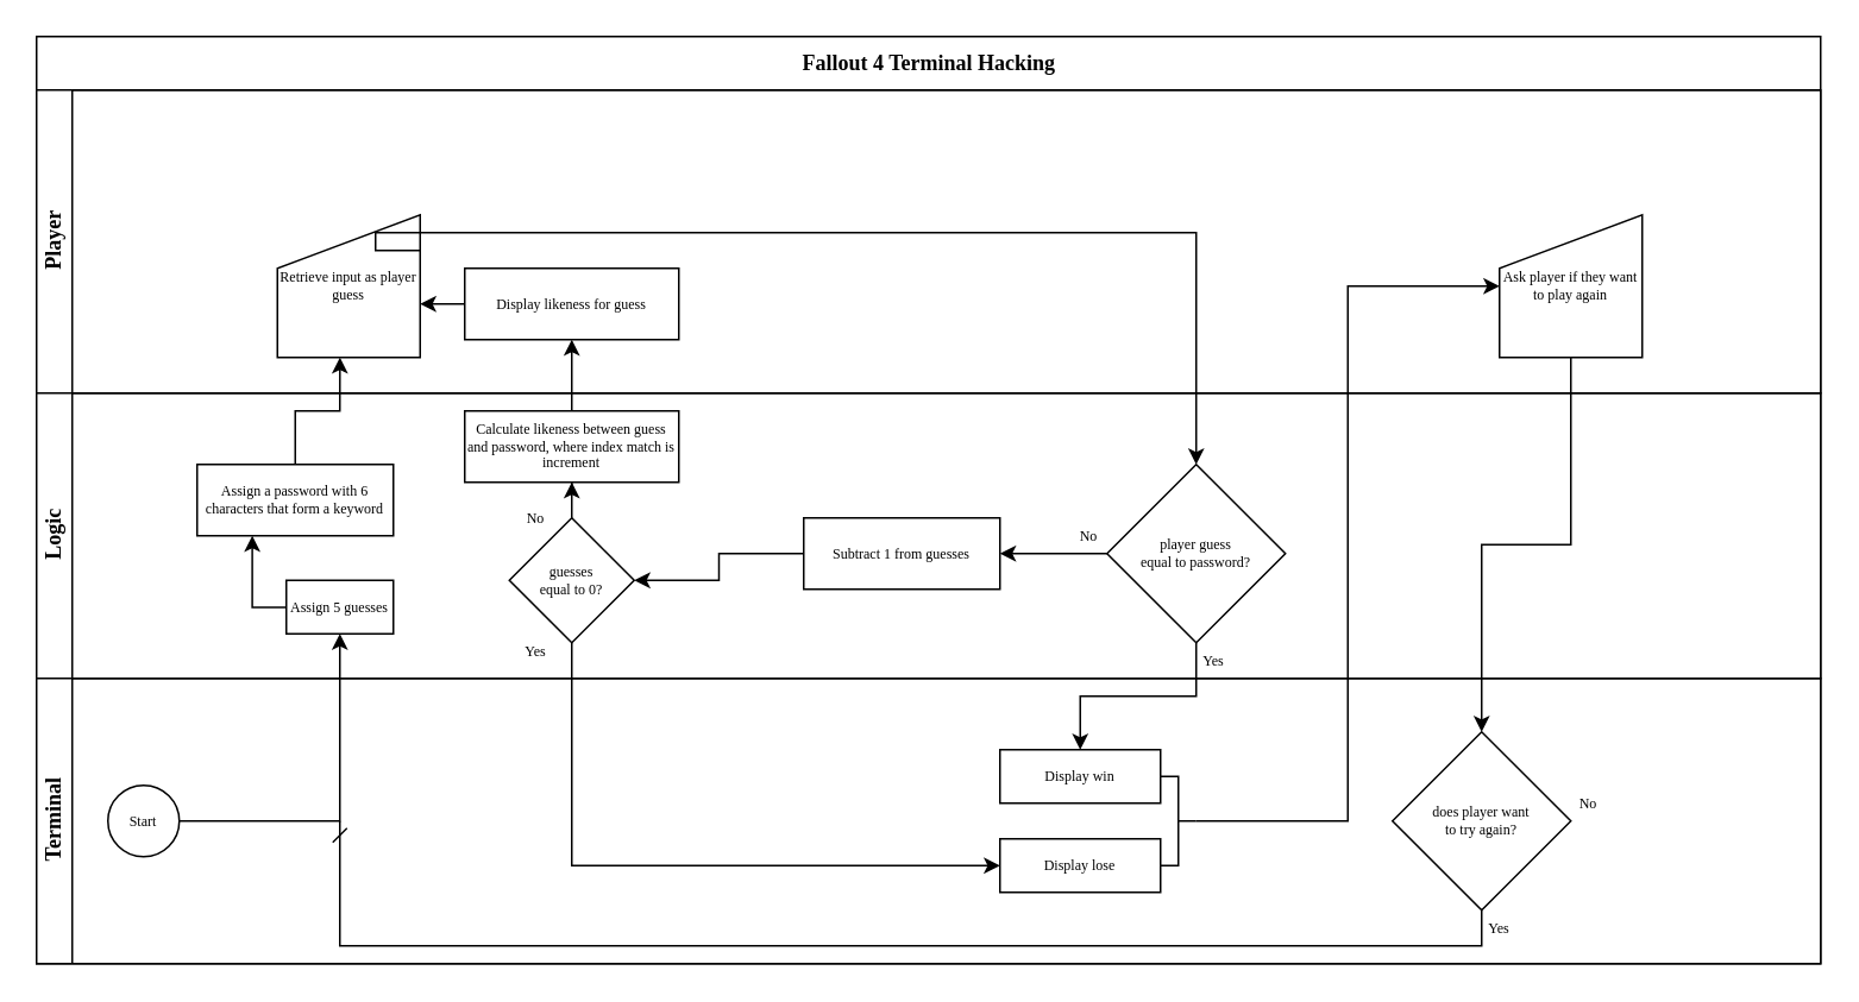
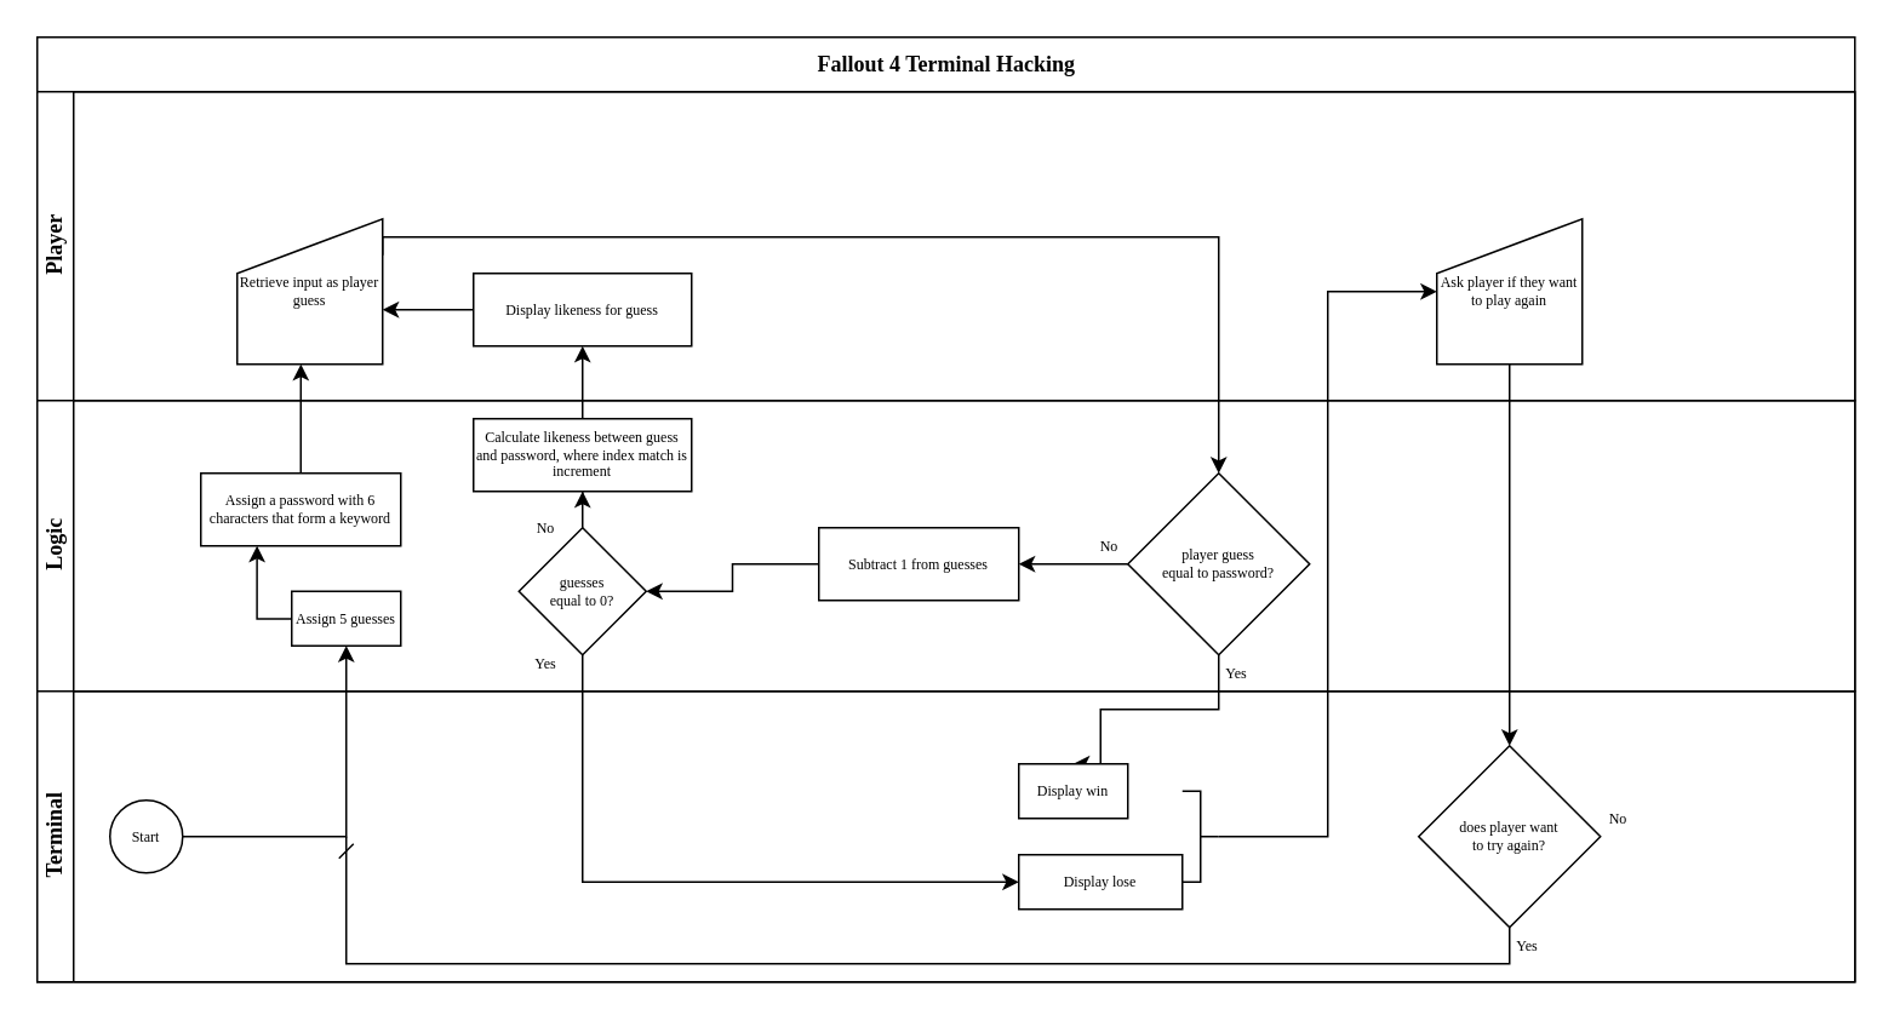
  <mxCell id="0" />
  <mxCell id="1" parent="0" />
  <mxCell id="2" value="Fallout 4 Terminal Hacking" style="swimlane;html=1;childLayout=stackLayout;horizontal=1;startSize=30;horizontalStack=0;rounded=0;shadow=0;labelBackgroundColor=none;strokeColor=#000000;strokeWidth=1;fillColor=#ffffff;fontFamily=Verdana;fontSize=12;fontColor=#000000;align=center;fontStyle=1" parent="1" vertex="1"><mxGeometry x="20" y="20" width="1000" height="520" as="geometry"><mxRectangle x="180" y="70" width="140" height="20" as="alternateBounds" /></mxGeometry></mxCell>
  <mxCell id="3" value="Player" style="swimlane;html=1;startSize=20;horizontal=0;fontFamily=Verdana;" parent="2" vertex="1"><mxGeometry y="30" width="1000" height="170" as="geometry"><mxRectangle y="20" width="680" height="60" as="alternateBounds" /></mxGeometry></mxCell>
- <mxCell id="4" value="Retrieve input as player guess" style="shape=manualInput;whiteSpace=wrap;html=1;fontFamily=Verdana;fontSize=8;" vertex="1" parent="3"><mxGeometry x="135" y="70" width="80" height="80" as="geometry" /></mxCell>
+ <mxCell id="4" value="Retrieve input as player guess" style="shape=manualInput;whiteSpace=wrap;html=1;fontFamily=Verdana;fontSize=8;" vertex="1" parent="3"><mxGeometry x="110" y="70" width="80" height="80" as="geometry" /></mxCell>
  <mxCell id="5" value="" style="edgeStyle=orthogonalEdgeStyle;rounded=0;comic=0;jumpStyle=none;orthogonalLoop=1;jettySize=auto;html=1;shadow=0;startArrow=none;startFill=0;endArrow=classic;endFill=1;strokeColor=#000000;fontFamily=Verdana;fontSize=8;" edge="1" parent="3" source="6" target="4"><mxGeometry relative="1" as="geometry"><Array as="points"><mxPoint x="200" y="120" /><mxPoint x="200" y="120" /></Array></mxGeometry></mxCell>
  <mxCell id="6" value="Display likeness for guess" style="rounded=0;whiteSpace=wrap;html=1;strokeWidth=1;fontFamily=Verdana;fontSize=8;" vertex="1" parent="3"><mxGeometry x="240" y="100" width="120" height="40" as="geometry" /></mxCell>
- <mxCell id="7" value="Ask player if they want to play again" style="shape=manualInput;whiteSpace=wrap;html=1;strokeWidth=1;fontFamily=Verdana;fontSize=8;perimeter=rectanglePerimeter;fixDash=0;autosize=0;container=0;recursiveResize=1;part=0;backgroundOutline=0;resizeHeight=0;rounded=0;shadow=0;comic=0;snapToPoint=0;" vertex="1" parent="3"><mxGeometry x="820" y="70" width="80" height="80" as="geometry" /></mxCell>
+ <mxCell id="7" value="Ask player if they want to play again" style="shape=manualInput;whiteSpace=wrap;html=1;strokeWidth=1;fontFamily=Verdana;fontSize=8;perimeter=rectanglePerimeter;fixDash=0;autosize=0;container=0;recursiveResize=1;part=0;backgroundOutline=0;resizeHeight=0;rounded=0;shadow=0;comic=0;snapToPoint=0;" vertex="1" parent="3"><mxGeometry x="770" y="70" width="80" height="80" as="geometry" /></mxCell>
  <mxCell id="8" value="&lt;font&gt;Logic&lt;br&gt;&lt;/font&gt;" style="swimlane;html=1;startSize=20;horizontal=0;fontFamily=Verdana;" parent="2" vertex="1"><mxGeometry y="200" width="1000" height="160" as="geometry"><mxRectangle y="170" width="680" height="70" as="alternateBounds" /></mxGeometry></mxCell>
  <mxCell id="9" value="" style="edgeStyle=orthogonalEdgeStyle;rounded=0;orthogonalLoop=1;jettySize=auto;html=1;fontFamily=Verdana;fontSize=8;entryX=1;entryY=0.5;entryDx=0;entryDy=0;" edge="1" parent="8" source="10" target="15"><mxGeometry relative="1" as="geometry"><mxPoint x="720" y="80" as="targetPoint" /></mxGeometry></mxCell>
  <mxCell id="10" value="player guess &lt;br&gt;equal to password?" style="strokeWidth=1;html=1;shape=mxgraph.flowchart.decision;whiteSpace=wrap;fontFamily=Verdana;fontSize=8;" vertex="1" parent="8"><mxGeometry x="600" y="40" width="100" height="100" as="geometry" /></mxCell>
  <mxCell id="11" value="Yes" style="text;html=1;strokeColor=none;fillColor=none;align=center;verticalAlign=middle;whiteSpace=wrap;rounded=0;fontFamily=Verdana;fontSize=8;" vertex="1" parent="8"><mxGeometry x="650" y="140" width="20" height="20" as="geometry" /></mxCell>
  <mxCell id="12" value="&lt;span style=&quot;white-space: normal&quot;&gt;Assign a password with 6 characters that form a keyword&lt;/span&gt;" style="rounded=0;whiteSpace=wrap;html=1;strokeWidth=1;fontFamily=Verdana;fontSize=8;" vertex="1" parent="8"><mxGeometry x="90" y="40" width="110" height="40" as="geometry" /></mxCell>
  <mxCell id="13" value="No" style="text;html=1;strokeColor=none;fillColor=none;align=center;verticalAlign=middle;whiteSpace=wrap;rounded=0;fontFamily=Verdana;fontSize=8;" vertex="1" parent="8"><mxGeometry x="580" y="70" width="20" height="20" as="geometry" /></mxCell>
  <mxCell id="14" value="" style="edgeStyle=orthogonalEdgeStyle;rounded=0;comic=0;jumpStyle=none;orthogonalLoop=1;jettySize=auto;html=1;shadow=0;startArrow=none;startFill=0;endArrow=classic;endFill=1;strokeColor=#000000;fontFamily=Verdana;fontSize=8;" edge="1" parent="8" source="15" target="19"><mxGeometry relative="1" as="geometry" /></mxCell>
  <mxCell id="15" value="Subtract 1 from guesses" style="rounded=0;whiteSpace=wrap;html=1;strokeWidth=1;fontFamily=Verdana;fontSize=8;" vertex="1" parent="8"><mxGeometry x="430" y="70" width="110" height="40" as="geometry" /></mxCell>
  <mxCell id="16" value="Assign 5 guesses" style="rounded=0;whiteSpace=wrap;html=1;strokeWidth=1;fontFamily=Verdana;fontSize=8;" vertex="1" parent="8"><mxGeometry x="140" y="105" width="60" height="30" as="geometry" /></mxCell>
  <mxCell id="17" value="" style="edgeStyle=orthogonalEdgeStyle;rounded=0;orthogonalLoop=1;jettySize=auto;html=1;fontFamily=Verdana;fontSize=8;exitX=0;exitY=0.505;exitDx=0;exitDy=0;exitPerimeter=0;entryX=0.281;entryY=1;entryDx=0;entryDy=0;entryPerimeter=0;" edge="1" parent="8" source="16" target="12"><mxGeometry relative="1" as="geometry"><mxPoint x="135" y="130" as="sourcePoint" /><mxPoint x="121" y="110" as="targetPoint" /><Array as="points"><mxPoint x="121" y="120" /></Array></mxGeometry></mxCell>
  <mxCell id="18" value="" style="edgeStyle=orthogonalEdgeStyle;rounded=0;comic=0;jumpStyle=none;orthogonalLoop=1;jettySize=auto;html=1;shadow=0;startArrow=none;startFill=0;endArrow=classic;endFill=1;strokeColor=#000000;fontFamily=Verdana;fontSize=8;" edge="1" parent="8" source="19" target="22"><mxGeometry relative="1" as="geometry" /></mxCell>
  <mxCell id="19" value="guesses&lt;br&gt;equal to 0?" style="strokeWidth=1;html=1;shape=mxgraph.flowchart.decision;whiteSpace=wrap;fontFamily=Verdana;fontSize=8;border=3;" vertex="1" parent="8"><mxGeometry x="265" y="70" width="70" height="70" as="geometry" /></mxCell>
  <mxCell id="20" value="Yes" style="text;html=1;strokeColor=none;fillColor=none;align=center;verticalAlign=middle;whiteSpace=wrap;rounded=0;fontFamily=Verdana;fontSize=8;" vertex="1" parent="8"><mxGeometry x="270" y="135" width="20" height="20" as="geometry" /></mxCell>
  <mxCell id="21" value="No" style="text;html=1;strokeColor=none;fillColor=none;align=center;verticalAlign=middle;whiteSpace=wrap;rounded=0;fontFamily=Verdana;fontSize=8;" vertex="1" parent="8"><mxGeometry x="270" y="60" width="20" height="20" as="geometry" /></mxCell>
  <mxCell id="22" value="Calculate likeness between guess and password, where index match is increment" style="rounded=0;whiteSpace=wrap;html=1;strokeWidth=1;fontFamily=Verdana;fontSize=8;" vertex="1" parent="8"><mxGeometry x="240" y="10" width="120" height="40" as="geometry" /></mxCell>
  <mxCell id="23" value="" style="edgeStyle=orthogonalEdgeStyle;rounded=0;orthogonalLoop=1;jettySize=auto;html=1;fontFamily=Verdana;fontSize=8;exitX=0.5;exitY=0;exitDx=0;exitDy=0;entryX=0.438;entryY=1;entryDx=0;entryDy=0;entryPerimeter=0;comic=0;shadow=0;" edge="1" parent="2" source="12" target="4"><mxGeometry relative="1" as="geometry"><mxPoint x="146.429" y="260.429" as="sourcePoint" /><mxPoint x="146" y="210" as="targetPoint" /><Array as="points"><mxPoint x="145" y="210" /></Array></mxGeometry></mxCell>
  <mxCell id="24" value="" style="edgeStyle=orthogonalEdgeStyle;rounded=0;orthogonalLoop=1;jettySize=auto;html=1;fontFamily=Verdana;fontSize=8;entryX=0.5;entryY=0;entryDx=0;entryDy=0;entryPerimeter=0;exitX=1;exitY=0.25;exitDx=0;exitDy=0;" edge="1" parent="2" source="4" target="10"><mxGeometry relative="1" as="geometry"><mxPoint x="270" y="230" as="targetPoint" /><Array as="points"><mxPoint x="190" y="110" /><mxPoint x="650" y="110" /></Array></mxGeometry></mxCell>
  <mxCell id="25" value="" style="edgeStyle=orthogonalEdgeStyle;rounded=0;orthogonalLoop=1;jettySize=auto;html=1;fontFamily=Verdana;fontSize=8;entryX=0.5;entryY=0;entryDx=0;entryDy=0;exitX=0.5;exitY=1;exitDx=0;exitDy=0;exitPerimeter=0;" edge="1" parent="2" source="10" target="31"><mxGeometry relative="1" as="geometry"><mxPoint x="670.2" y="330" as="sourcePoint" /><mxPoint x="670.2" y="398.6" as="targetPoint" /><Array as="points"><mxPoint x="650" y="370" /><mxPoint x="585" y="370" /></Array></mxGeometry></mxCell>
  <mxCell id="26" value="" style="edgeStyle=orthogonalEdgeStyle;rounded=0;orthogonalLoop=1;jettySize=auto;html=1;fontFamily=Verdana;fontSize=8;entryX=0.5;entryY=1;entryDx=0;entryDy=0;" edge="1" parent="2" source="29" target="16"><mxGeometry relative="1" as="geometry"><mxPoint x="169" y="410" as="targetPoint" /><Array as="points"><mxPoint x="170" y="440" /></Array></mxGeometry></mxCell>
  <mxCell id="27" value="" style="edgeStyle=orthogonalEdgeStyle;rounded=0;orthogonalLoop=1;jettySize=auto;html=1;fontFamily=Verdana;fontSize=8;entryX=0;entryY=0.5;entryDx=0;entryDy=0;exitX=0.5;exitY=1;exitDx=0;exitDy=0;exitPerimeter=0;" edge="1" parent="2" source="19" target="30"><mxGeometry relative="1" as="geometry"><mxPoint x="400" y="420" as="sourcePoint" /><mxPoint x="670" y="440" as="targetPoint" /><Array as="points"><mxPoint x="300" y="465" /></Array></mxGeometry></mxCell>
  <mxCell id="28" value="Terminal" style="swimlane;html=1;startSize=20;horizontal=0;fontFamily=Verdana;" parent="2" vertex="1"><mxGeometry y="360" width="1000" height="160" as="geometry"><mxRectangle y="360" width="1000" height="50" as="alternateBounds" /></mxGeometry></mxCell>
  <mxCell id="29" value="Start" style="ellipse;whiteSpace=wrap;html=1;rounded=0;shadow=0;labelBackgroundColor=none;strokeColor=#000000;strokeWidth=1;fillColor=#ffffff;fontFamily=Verdana;fontSize=8;fontColor=#000000;align=center;" parent="28" vertex="1"><mxGeometry x="40" y="60" width="40" height="40" as="geometry" /></mxCell>
  <mxCell id="30" value="Display lose" style="rounded=0;whiteSpace=wrap;html=1;fontFamily=Verdana;fontSize=8;" vertex="1" parent="28"><mxGeometry x="540" y="90" width="90" height="30" as="geometry" /></mxCell>
- <mxCell id="31" value="Display win" style="rounded=0;whiteSpace=wrap;html=1;fontFamily=Verdana;fontSize=8;" vertex="1" parent="28"><mxGeometry x="540" y="40" width="90" height="30" as="geometry" /></mxCell>
+ <mxCell id="31" value="Display win" style="rounded=0;whiteSpace=wrap;html=1;fontFamily=Verdana;fontSize=8;" vertex="1" parent="28"><mxGeometry x="540" y="40" width="60" height="30" as="geometry" /></mxCell>
  <mxCell id="32" value="" style="strokeWidth=1;html=1;shape=mxgraph.flowchart.annotation_2;align=left;labelPosition=right;pointerEvents=1;fontFamily=Verdana;fontSize=12;rotation=-180;spacing=2;" vertex="1" parent="28"><mxGeometry x="630" y="55" width="20" height="50" as="geometry" /></mxCell>
  <mxCell id="33" value="" style="edgeStyle=orthogonalEdgeStyle;rounded=0;comic=0;jumpStyle=none;orthogonalLoop=1;jettySize=auto;html=1;shadow=0;startArrow=none;startFill=0;endArrow=dash;endFill=0;strokeColor=#000000;fontFamily=Verdana;fontSize=8;" edge="1" parent="28" source="34"><mxGeometry relative="1" as="geometry"><mxPoint x="170" y="80" as="targetPoint" /><Array as="points"><mxPoint x="810" y="150" /><mxPoint x="170" y="150" /></Array></mxGeometry></mxCell>
  <mxCell id="34" value="does player want&lt;br&gt;to try again?" style="strokeWidth=1;html=1;shape=mxgraph.flowchart.decision;whiteSpace=wrap;fontFamily=Verdana;fontSize=8;direction=south;" vertex="1" parent="28"><mxGeometry x="760" y="30" width="100" height="100" as="geometry" /></mxCell>
  <mxCell id="35" value="Yes" style="text;html=1;strokeColor=none;fillColor=none;align=center;verticalAlign=middle;whiteSpace=wrap;rounded=0;fontFamily=Verdana;fontSize=8;" vertex="1" parent="28"><mxGeometry x="810" y="130" width="20" height="20" as="geometry" /></mxCell>
  <mxCell id="36" value="No" style="text;html=1;strokeColor=none;fillColor=none;align=center;verticalAlign=middle;whiteSpace=wrap;rounded=0;fontFamily=Verdana;fontSize=8;" vertex="1" parent="28"><mxGeometry x="860" y="60" width="20" height="20" as="geometry" /></mxCell>
  <mxCell id="37" value="" style="edgeStyle=orthogonalEdgeStyle;rounded=0;comic=0;jumpStyle=none;orthogonalLoop=1;jettySize=auto;html=1;shadow=0;startArrow=none;startFill=0;endArrow=classic;endFill=1;strokeColor=#000000;fontFamily=Verdana;fontSize=8;entryX=0.5;entryY=1;entryDx=0;entryDy=0;" edge="1" parent="2" source="22" target="6"><mxGeometry relative="1" as="geometry" /></mxCell>
  <mxCell id="38" value="" style="edgeStyle=orthogonalEdgeStyle;rounded=0;orthogonalLoop=1;jettySize=auto;html=1;fontFamily=Verdana;fontSize=12;entryX=0;entryY=0.5;entryDx=0;entryDy=0;" edge="1" parent="2" source="32" target="7"><mxGeometry relative="1" as="geometry"><mxPoint x="685" y="440" as="targetPoint" /></mxGeometry></mxCell>
  <mxCell id="39" value="" style="edgeStyle=orthogonalEdgeStyle;rounded=0;comic=0;jumpStyle=none;orthogonalLoop=1;jettySize=auto;html=1;shadow=0;startArrow=none;startFill=0;endArrow=classic;endFill=1;strokeColor=#000000;fontFamily=Verdana;fontSize=8;entryX=0;entryY=0.5;entryDx=0;entryDy=0;entryPerimeter=0;" edge="1" parent="2" source="7" target="34"><mxGeometry relative="1" as="geometry"><mxPoint x="810" y="410" as="targetPoint" /></mxGeometry></mxCell>
